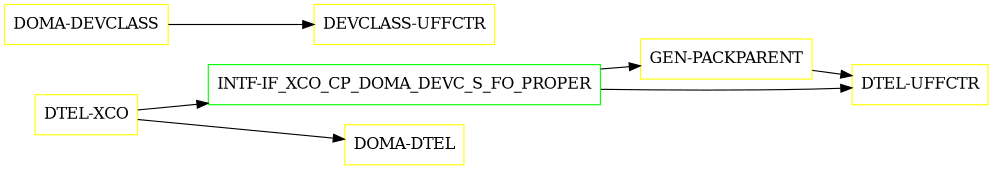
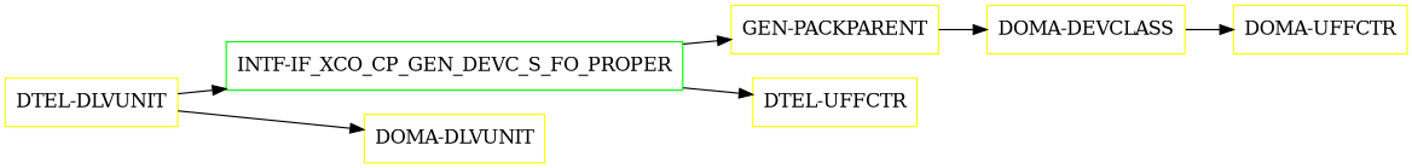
  digraph {
    rankdir=LR
    node [color=yellow shape=box]
-   "INTF-IF_XCO_CP_GEN_DEVC_S_FO_PROPER" [color=green label="INTF-IF_XCO_CP_DOMA_DEVC_S_FO_PROPER"]
+   "INTF-IF_XCO_CP_GEN_DEVC_S_FO_PROPER" [color=green]
    n2 [label="GEN-PACKPARENT"]
    "DTEL-UFFCTR"
-   "DTEL-DLVUNIT" [label="DTEL-XCO"]
-   "DOMA-DLVUNIT" [label="DOMA-DTEL"]
+   "DTEL-DLVUNIT"
+   "DOMA-DLVUNIT"
    "DOMA-DEVCLASS"
-   "DOMA-UFFCTR" [label="DEVCLASS-UFFCTR"]
+   "DOMA-UFFCTR"
    "INTF-IF_XCO_CP_GEN_DEVC_S_FO_PROPER" -> n2
    "INTF-IF_XCO_CP_GEN_DEVC_S_FO_PROPER" -> "DTEL-UFFCTR"
-   n2 -> "DTEL-UFFCTR"
+   n2 -> "DOMA-DEVCLASS"
    "DTEL-DLVUNIT" -> "INTF-IF_XCO_CP_GEN_DEVC_S_FO_PROPER"
    "DTEL-DLVUNIT" -> "DOMA-DLVUNIT"
    "DOMA-DEVCLASS" -> "DOMA-UFFCTR"
  }
